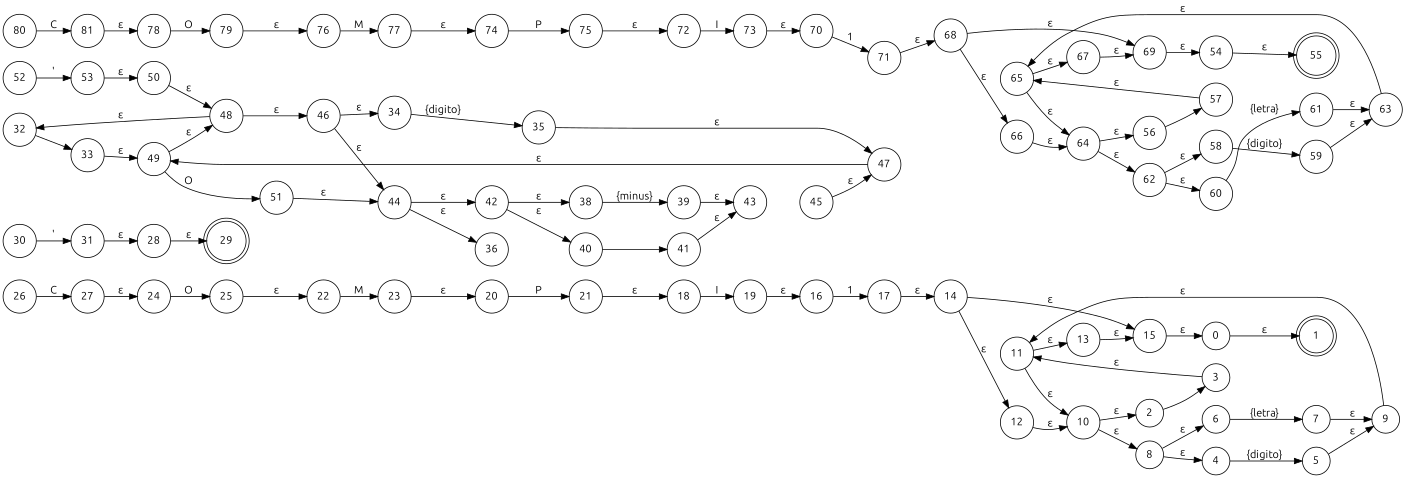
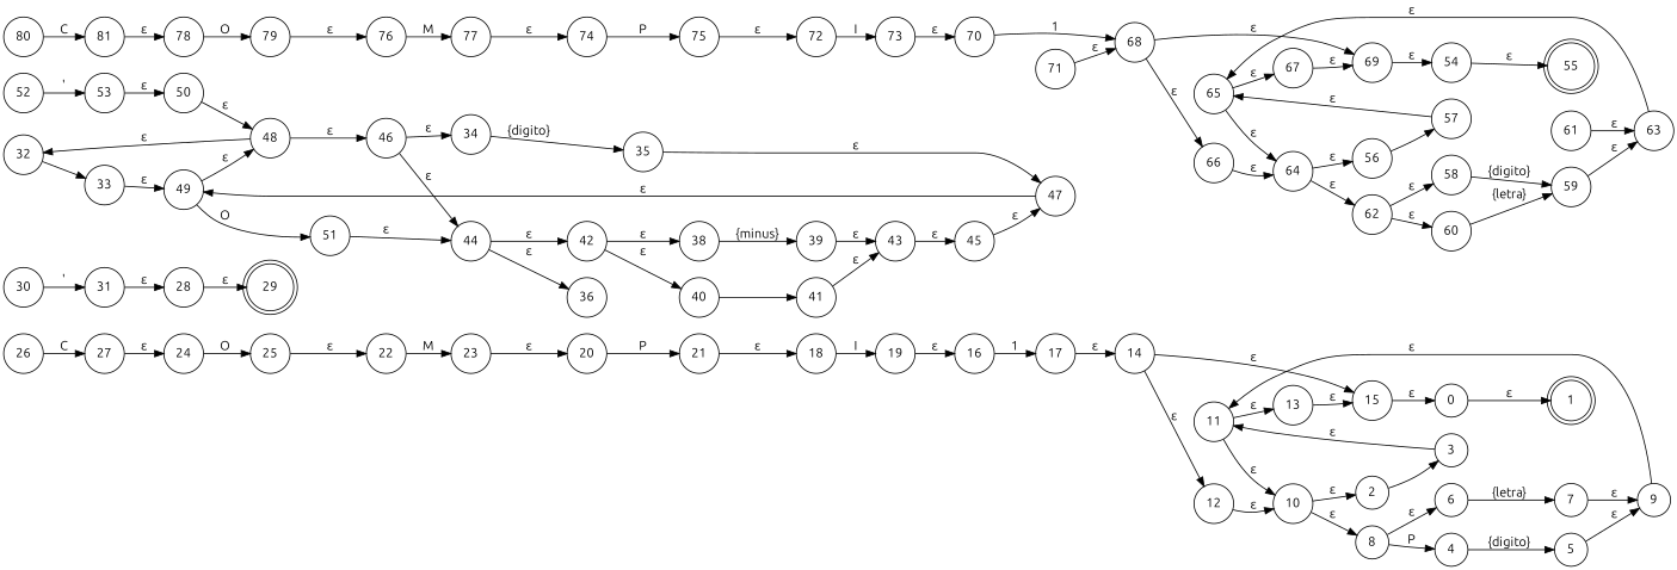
  digraph {
    fontname=Ubuntu
    rankdir=LR
    node [fontname=Ubuntu shape=circle]
    edge [fontname=Ubuntu]
    1 [shape=doublecircle]
    0
    2
    3
    11
    10
    13
    4
    5
    9
    6
    7
    8
    15
    12
    14
    16
    17
    18
    19
    20
    21
    22
    23
    24
    25
    26
    27
    29 [shape=doublecircle]
    28
    30
    31
    32
    33
    49
    48
    51
    34
    35
    47
    45
    38
    39
    43
    40
    41
    42
    44
    36
    46
    50
    52
    53
    55 [shape=doublecircle]
    54
    56
    57
    65
    64
    67
    58
    59
    63
    60
    61
    62
    69
    66
    68
    70
    71
    72
    73
    74
    75
    76
    77
    78
    79
    80
    81
    0 -> 1 [label="ε"]
    2 -> 3 [label=" "]
    3 -> 11 [label="ε"]
    11 -> 10 [label="ε"]
    11 -> 13 [label="ε"]
    10 -> 2 [label="ε"]
    10 -> 8 [label="ε"]
    13 -> 15 [label="ε"]
    4 -> 5 [label="\{digito\}"]
    5 -> 9 [label="ε"]
    9 -> 11 [label="ε"]
    6 -> 7 [label="\{letra\}"]
    7 -> 9 [label="ε"]
-   8 -> 4 [label="ε"]
+   8 -> 4 [label=P]
    8 -> 6 [label="ε"]
    15 -> 0 [label="ε"]
    12 -> 10 [label="ε"]
    14 -> 15 [label="ε"]
    14 -> 12 [label="ε"]
    16 -> 17 [label=1]
    17 -> 14 [label="ε"]
    18 -> 19 [label=I]
    19 -> 16 [label="ε"]
    20 -> 21 [label=P]
    21 -> 18 [label="ε"]
    22 -> 23 [label=M]
    23 -> 20 [label="ε"]
    24 -> 25 [label=O]
    25 -> 22 [label="ε"]
    26 -> 27 [label=C]
    27 -> 24 [label="ε"]
    28 -> 29 [label="ε"]
    30 -> 31 [label="\'"]
    31 -> 28 [label="ε"]
    32 -> 33 [label=" "]
    33 -> 49 [label="ε"]
    49 -> 48 [label="ε"]
    49 -> 51 [label=O]
    48 -> 32 [label="ε"]
    48 -> 46 [label="ε"]
    51 -> 44 [label="ε"]
    34 -> 35 [label="\{digito\}"]
    35 -> 47 [label="ε"]
    47 -> 49 [label="ε"]
    45 -> 47 [label="ε"]
    38 -> 39 [label="\{minus\}"]
    39 -> 43 [label="ε"]
+   43 -> 45 [label="ε"]
    40 -> 41 [label="\n"]
    41 -> 43 [label="ε"]
    42 -> 38 [label="ε"]
    42 -> 40 [label="ε"]
    44 -> 42 [label="ε"]
    44 -> 36 [label="ε"]
    46 -> 34 [label="ε"]
    46 -> 44 [label="ε"]
    50 -> 48 [label="ε"]
    52 -> 53 [label="\'"]
    53 -> 50 [label="ε"]
    54 -> 55 [label="ε"]
    56 -> 57 [label=" "]
    57 -> 65 [label="ε"]
    65 -> 64 [label="ε"]
    65 -> 67 [label="ε"]
    64 -> 56 [label="ε"]
    64 -> 62 [label="ε"]
    67 -> 69 [label="ε"]
    58 -> 59 [label="\{digito\}"]
    59 -> 63 [label="ε"]
    63 -> 65 [label="ε"]
-   60 -> 61 [label="\{letra\}"]
+   60 -> 59 [label="\{letra\}"]
    61 -> 63 [label="ε"]
    62 -> 58 [label="ε"]
    62 -> 60 [label="ε"]
    69 -> 54 [label="ε"]
    66 -> 64 [label="ε"]
    68 -> 69 [label="ε"]
    68 -> 66 [label="ε"]
-   70 -> 71 [label=1]
+   70 -> 68 [label=1]
    71 -> 68 [label="ε"]
    72 -> 73 [label=I]
    73 -> 70 [label="ε"]
    74 -> 75 [label=P]
    75 -> 72 [label="ε"]
    76 -> 77 [label=M]
    77 -> 74 [label="ε"]
    78 -> 79 [label=O]
    79 -> 76 [label="ε"]
    80 -> 81 [label=C]
    81 -> 78 [label="ε"]
  }
